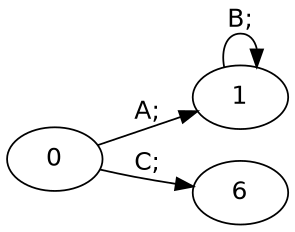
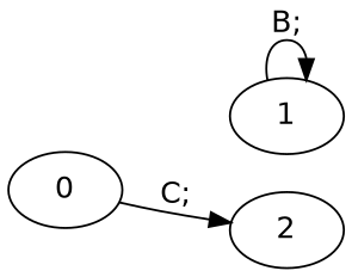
  digraph {
    fontname="DejaVu Sans"
    rankdir=LR
    node [fontname="DejaVu Sans"]
    edge [fontname="DejaVu Sans"]
    0
    1
-   2 [label=6]
-   0 -> 1 [label="A;"]
+   2
    0 -> 2 [label="C;"]
    1 -> 1 [label="B;"]
  }
